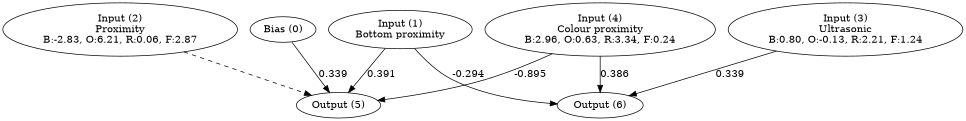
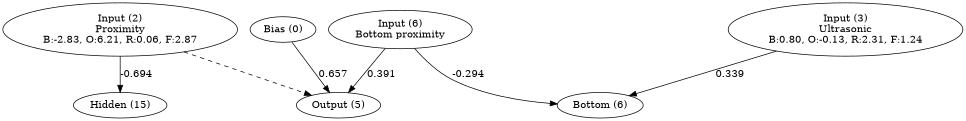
  digraph {
    n1 [label="Bias (0)"]
-   n2 [label="Input (1)\nBottom proximity"]
+   n2 [label="Input (6)\nBottom proximity"]
    n3 [label="Input (2)\nProximity\nB:-2.83, O:6.21, R:0.06, F:2.87"]
-   n4 [label="Input (3)\nUltrasonic\nB:0.80, O:-0.13, R:2.21, F:1.24"]
-   n5 [label="Input (4)\nColour proximity\nB:2.96, O:0.63, R:3.34, F:0.24"]
+   n4 [label="Input (3)\nUltrasonic\nB:0.80, O:-0.13, R:2.31, F:1.24"]
    n6 [label="Output (5)"]
-   n7 [label="Output (6)"]
+   n7 [label="Bottom (6)"]
+   n8 [label="Hidden (15)"]
    subgraph sub_1 {
      rank=same
      n1
      n2
      n3
      n4
-     n5
    }
    subgraph sub_2 {
      rank=same
      n6
      n7
    }
-   n1 -> n6 [label=0.339]
+   n1 -> n6 [label=0.657]
    n2 -> n6 [label=0.391]
    n2 -> n7 [label=-0.294]
    n3 -> n6 [style=dashed]
+   n3 -> n8 [label=-0.694]
    n4 -> n7 [label=0.339]
-   n5 -> n6 [label=-0.895]
-   n5 -> n7 [label=0.386]
  }
